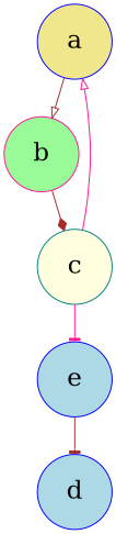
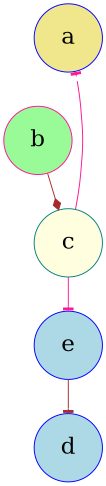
  digraph {
    fontname="DejaVu Serif"
    node [color=blue fillcolor=lightblue fixedsize=true fontname="DejaVu Serif" fontsize=24 shape=circle style=filled]
    edge [arrowhead=onormal color=brown fontname="DejaVu Serif"]
    a [fillcolor=khaki height=1.0 width=1.0]
    b [color=deeppink fillcolor=palegreen height=1.0 width=1.0]
    c [color=teal fillcolor=lightyellow height=1.0 width=1.0]
    e [height=1.0 width=1.0]
    d [height=1.0 width=1.0]
-   a -> b
    b -> c [arrowhead=diamond]
-   c -> a [color=deeppink]
+   c -> a [arrowhead=tee color=deeppink]
    c -> e [arrowhead=tee color=deeppink]
    e -> d [arrowhead=tee]
  }
